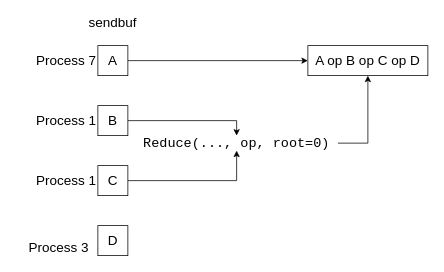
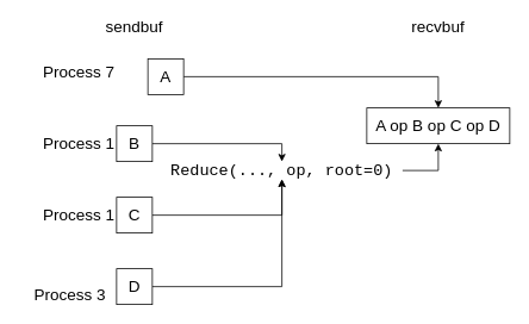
  <mxCell id="0" />
  <mxCell id="1" parent="0" />
  <mxCell id="2" style="edgeStyle=orthogonalEdgeStyle;rounded=0;orthogonalLoop=1;jettySize=auto;html=1;exitX=1;exitY=0.5;exitDx=0;exitDy=0;fontFamily=Helvetica;fontSize=18;" edge="1" parent="1" source="3" target="10"><mxGeometry relative="1" as="geometry" /></mxCell>
- <mxCell id="3" value="A" style="rounded=0;whiteSpace=wrap;html=1;fontSize=18;" vertex="1" parent="1"><mxGeometry x="130" y="60" width="40" height="40" as="geometry" /></mxCell>
+ <mxCell id="3" value="A" style="rounded=0;whiteSpace=wrap;html=1;fontSize=18;" vertex="1" parent="1"><mxGeometry x="165" y="65" width="40" height="40" as="geometry" /></mxCell>
  <mxCell id="4" style="edgeStyle=orthogonalEdgeStyle;rounded=0;orthogonalLoop=1;jettySize=auto;html=1;exitX=1;exitY=0.5;exitDx=0;exitDy=0;entryX=0.5;entryY=1;entryDx=0;entryDy=0;fontFamily=Helvetica;fontSize=18;" edge="1" parent="1" source="5" target="12"><mxGeometry relative="1" as="geometry" /></mxCell>
  <mxCell id="5" value="B" style="rounded=0;whiteSpace=wrap;html=1;fontSize=18;" vertex="1" parent="1"><mxGeometry x="130" y="140" width="40" height="40" as="geometry" /></mxCell>
  <mxCell id="6" style="edgeStyle=orthogonalEdgeStyle;rounded=0;orthogonalLoop=1;jettySize=auto;html=1;exitX=1;exitY=0.5;exitDx=0;exitDy=0;entryX=0.5;entryY=0;entryDx=0;entryDy=0;fontFamily=Helvetica;fontSize=18;" edge="1" parent="1" source="7" target="12"><mxGeometry relative="1" as="geometry" /></mxCell>
  <mxCell id="7" value="C" style="rounded=0;whiteSpace=wrap;html=1;fontSize=18;" vertex="1" parent="1"><mxGeometry x="130" y="220" width="40" height="40" as="geometry" /></mxCell>
+ <mxCell id="8" style="edgeStyle=orthogonalEdgeStyle;rounded=0;orthogonalLoop=1;jettySize=auto;html=1;exitX=1;exitY=0.5;exitDx=0;exitDy=0;fontFamily=Helvetica;fontSize=18;" edge="1" parent="1" source="9" target="12"><mxGeometry relative="1" as="geometry" /></mxCell>
  <mxCell id="9" value="D" style="rounded=0;whiteSpace=wrap;html=1;fontSize=18;" vertex="1" parent="1"><mxGeometry x="130" y="300" width="40" height="40" as="geometry" /></mxCell>
- <mxCell id="10" value="A op B op C op D" style="rounded=0;whiteSpace=wrap;html=1;fontSize=18;" vertex="1" parent="1"><mxGeometry x="410" y="60" width="160" height="40" as="geometry" /></mxCell>
+ <mxCell id="10" value="A op B op C op D" style="rounded=0;whiteSpace=wrap;html=1;fontSize=18;" vertex="1" parent="1"><mxGeometry x="410" y="120" width="160" height="40" as="geometry" /></mxCell>
  <mxCell id="11" style="edgeStyle=orthogonalEdgeStyle;rounded=0;orthogonalLoop=1;jettySize=auto;html=1;exitX=0;exitY=0.5;exitDx=0;exitDy=0;entryX=0.5;entryY=1;entryDx=0;entryDy=0;fontFamily=Helvetica;fontSize=18;" edge="1" parent="1" source="12" target="10"><mxGeometry relative="1" as="geometry" /></mxCell>
  <mxCell id="12" value="Reduce(..., op, root=0)" style="text;html=1;strokeColor=none;fillColor=none;align=center;verticalAlign=middle;whiteSpace=wrap;rounded=0;fontSize=18;fontFamily=Courier;direction=west;rotation=0;" vertex="1" parent="1"><mxGeometry x="180" y="180" width="270" height="20" as="geometry" /></mxCell>
  <mxCell id="13" value="Process 7" style="text;html=1;strokeColor=none;fillColor=none;align=right;verticalAlign=middle;whiteSpace=wrap;rounded=0;fontFamily=Helvetica;fontSize=18;" vertex="1" parent="1"><mxGeometry x="30" y="70" width="100" height="20" as="geometry" /></mxCell>
  <mxCell id="14" value="Process 1&lt;span style=&quot;color: rgba(0 , 0 , 0 , 0) ; font-family: monospace ; font-size: 0px&quot;&gt;%3CmxGraphModel%3E%3Croot%3E%3CmxCell%20id%3D%220%22%2F%3E%3CmxCell%20id%3D%221%22%20parent%3D%220%22%2F%3E%3CmxCell%20id%3D%222%22%20value%3D%22Process%200%22%20style%3D%22text%3Bhtml%3D1%3BstrokeColor%3Dnone%3BfillColor%3Dnone%3Balign%3Dright%3BverticalAlign%3Dmiddle%3BwhiteSpace%3Dwrap%3Brounded%3D0%3BfontFamily%3DHelvetica%3BfontSize%3D18%3B%22%20vertex%3D%221%22%20parent%3D%221%22%3E%3CmxGeometry%20x%3D%2260%22%20y%3D%2290%22%20width%3D%22100%22%20height%3D%2220%22%20as%3D%22geometry%22%2F%3E%3C%2FmxCell%3E%3C%2Froot%3E%3C%2FmxGraphModel%3E&lt;/span&gt;" style="text;html=1;strokeColor=none;fillColor=none;align=right;verticalAlign=middle;whiteSpace=wrap;rounded=0;fontFamily=Helvetica;fontSize=18;" vertex="1" parent="1"><mxGeometry x="30" y="150" width="100" height="20" as="geometry" /></mxCell>
  <mxCell id="15" value="Process 1" style="text;html=1;strokeColor=none;fillColor=none;align=right;verticalAlign=middle;whiteSpace=wrap;rounded=0;fontFamily=Helvetica;fontSize=18;" vertex="1" parent="1"><mxGeometry x="30" y="230" width="100" height="20" as="geometry" /></mxCell>
  <mxCell id="16" value="Process 3" style="text;html=1;strokeColor=none;fillColor=none;align=right;verticalAlign=middle;whiteSpace=wrap;rounded=0;fontFamily=Helvetica;fontSize=18;" vertex="1" parent="1"><mxGeometry x="20" y="320" width="100" height="20" as="geometry" /></mxCell>
  <mxCell id="17" value="sendbuf" style="text;html=1;strokeColor=none;fillColor=none;align=center;verticalAlign=middle;whiteSpace=wrap;rounded=0;fontFamily=Helvetica;fontSize=18;" vertex="1" parent="1"><mxGeometry x="110" y="20" width="80" height="20" as="geometry" /></mxCell>
+ <mxCell id="18" value="recvbuf" style="text;html=1;strokeColor=none;fillColor=none;align=center;verticalAlign=middle;whiteSpace=wrap;rounded=0;fontFamily=Helvetica;fontSize=18;" vertex="1" parent="1"><mxGeometry x="450" y="20" width="80" height="20" as="geometry" /></mxCell>
